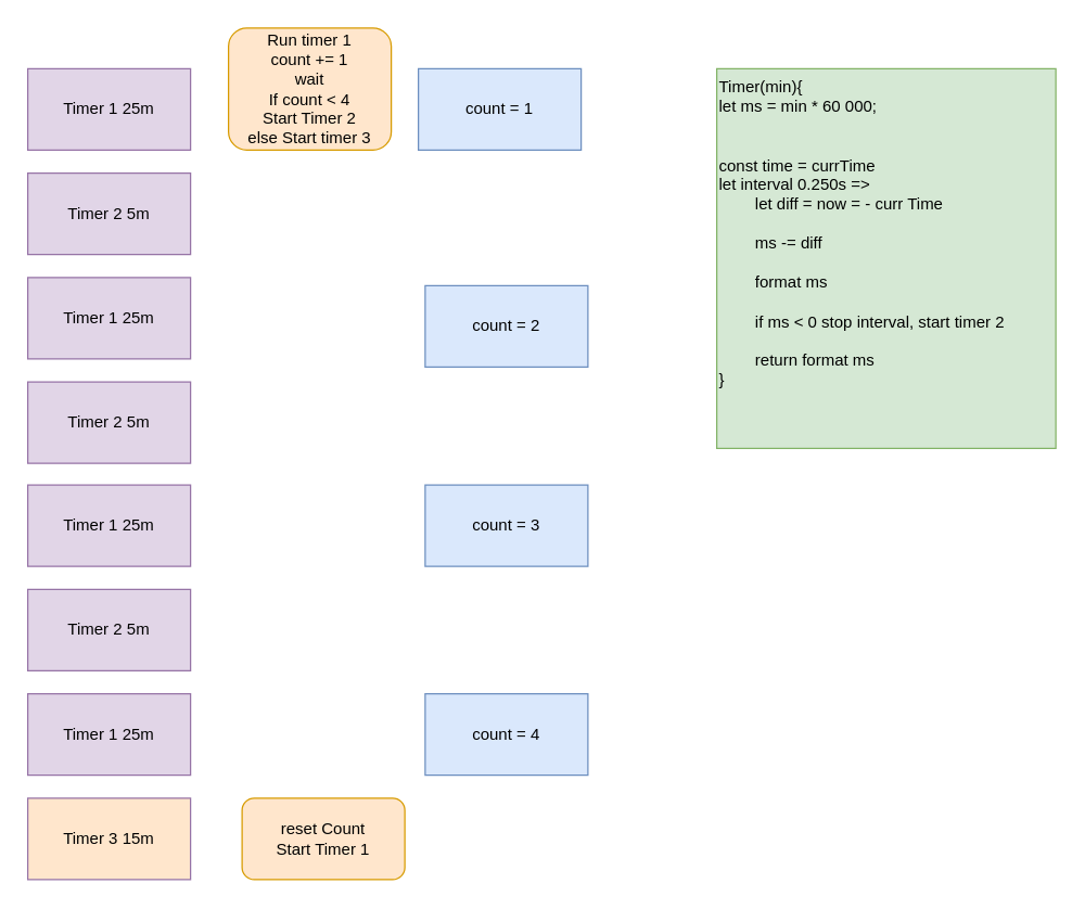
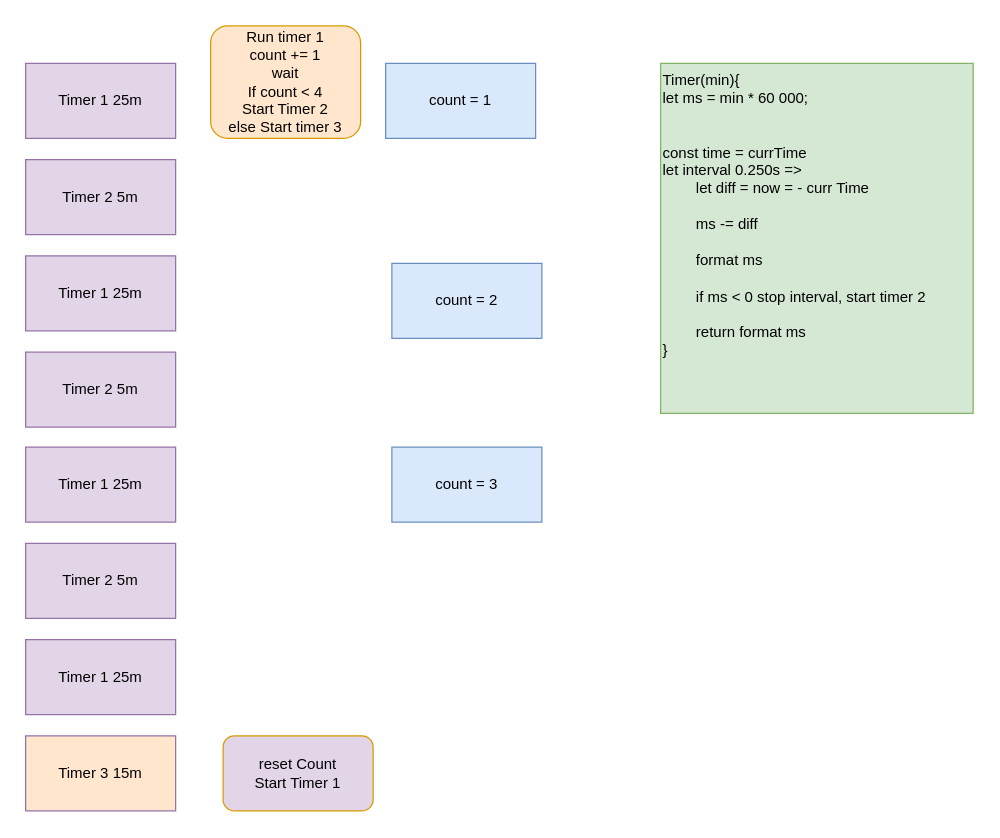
  <mxCell id="0" />
  <mxCell id="1" parent="0" />
  <mxCell id="2" value="Timer 1 25m" style="rounded=0;whiteSpace=wrap;html=1;fillColor=#e1d5e7;strokeColor=#9673a6;fontColor=#000000;" vertex="1" parent="1"><mxGeometry x="20" y="50" width="120" height="60" as="geometry" /></mxCell>
  <mxCell id="3" value="Timer 2 5m" style="rounded=0;whiteSpace=wrap;html=1;fillColor=#e1d5e7;strokeColor=#9673a6;fontColor=#000000;" vertex="1" parent="1"><mxGeometry x="20" y="127" width="120" height="60" as="geometry" /></mxCell>
  <mxCell id="4" value="Timer 1 25m" style="rounded=0;whiteSpace=wrap;html=1;fillColor=#e1d5e7;strokeColor=#9673a6;fontColor=#000000;" vertex="1" parent="1"><mxGeometry x="20" y="204" width="120" height="60" as="geometry" /></mxCell>
  <mxCell id="5" value="Timer 2 5m" style="rounded=0;whiteSpace=wrap;html=1;fillColor=#e1d5e7;strokeColor=#9673a6;fontColor=#000000;" vertex="1" parent="1"><mxGeometry x="20" y="281" width="120" height="60" as="geometry" /></mxCell>
  <mxCell id="6" value="Timer 1 25m" style="rounded=0;whiteSpace=wrap;html=1;fillColor=#e1d5e7;strokeColor=#9673a6;fontColor=#000000;" vertex="1" parent="1"><mxGeometry x="20" y="511" width="120" height="60" as="geometry" /></mxCell>
  <mxCell id="7" value="Timer 3 15m" style="rounded=0;whiteSpace=wrap;html=1;fillColor=#ffe6cc;strokeColor=#9673a6;fontColor=#000000;" vertex="1" parent="1"><mxGeometry x="20" y="588" width="120" height="60" as="geometry" /></mxCell>
  <mxCell id="8" value="count = 1" style="rounded=0;whiteSpace=wrap;html=1;fillColor=#dae8fc;strokeColor=#6c8ebf;fontColor=#000000;" vertex="1" parent="1"><mxGeometry x="308" y="50" width="120" height="60" as="geometry" /></mxCell>
  <mxCell id="9" value="count = 2" style="rounded=0;whiteSpace=wrap;html=1;fillColor=#dae8fc;strokeColor=#6c8ebf;fontColor=#000000;" vertex="1" parent="1"><mxGeometry x="313" y="210" width="120" height="60" as="geometry" /></mxCell>
  <mxCell id="10" value="count = 3" style="rounded=0;whiteSpace=wrap;html=1;fillColor=#dae8fc;strokeColor=#6c8ebf;fontColor=#000000;" vertex="1" parent="1"><mxGeometry x="313" y="357" width="120" height="60" as="geometry" /></mxCell>
  <mxCell id="11" value="Timer 1 25m" style="rounded=0;whiteSpace=wrap;html=1;fillColor=#e1d5e7;strokeColor=#9673a6;fontColor=#000000;" vertex="1" parent="1"><mxGeometry x="20" y="357" width="120" height="60" as="geometry" /></mxCell>
  <mxCell id="12" value="Timer 2 5m" style="rounded=0;whiteSpace=wrap;html=1;fillColor=#e1d5e7;strokeColor=#9673a6;fontColor=#000000;" vertex="1" parent="1"><mxGeometry x="20" y="434" width="120" height="60" as="geometry" /></mxCell>
- <mxCell id="13" value="count = 4" style="rounded=0;whiteSpace=wrap;html=1;fillColor=#dae8fc;strokeColor=#6c8ebf;fontColor=#000000;" vertex="1" parent="1"><mxGeometry x="313" y="511" width="120" height="60" as="geometry" /></mxCell>
- <mxCell id="14" value="reset Count&lt;br&gt;Start Timer 1" style="rounded=1;whiteSpace=wrap;html=1;fillColor=#ffe6cc;strokeColor=#d79b00;fontColor=#000000;" vertex="1" parent="1"><mxGeometry x="178" y="588" width="120" height="60" as="geometry" /></mxCell>
+ <mxCell id="14" value="reset Count&lt;br&gt;Start Timer 1" style="rounded=1;whiteSpace=wrap;html=1;fillColor=#e1d5e7;strokeColor=#d79b00;fontColor=#000000;" vertex="1" parent="1"><mxGeometry x="178" y="588" width="120" height="60" as="geometry" /></mxCell>
  <mxCell id="15" value="Run timer 1&lt;br&gt;count += 1&lt;br&gt;wait&lt;br&gt;If count &amp;lt; 4&lt;br&gt;Start Timer 2&lt;br&gt;else Start timer 3" style="rounded=1;whiteSpace=wrap;html=1;fillColor=#ffe6cc;strokeColor=#d79b00;fontColor=#000000;" vertex="1" parent="1"><mxGeometry x="168" y="20" width="120" height="90" as="geometry" /></mxCell>
  <mxCell id="16" value="Timer(min){&lt;br&gt;let ms = min * 60 000;&lt;br&gt;&amp;nbsp;&lt;br&gt;&lt;br&gt;const time = currTime&lt;br&gt;let interval 0.250s =&amp;gt;&amp;nbsp;&lt;br&gt;&lt;span style=&quot;white-space: pre&quot;&gt;&#09;&lt;/span&gt;let diff = now = - curr Time&lt;br&gt;&lt;br&gt;&lt;span style=&quot;white-space: pre&quot;&gt;&lt;span style=&quot;white-space: pre&quot;&gt;&#09;&lt;/span&gt;ms -= diff&lt;br/&gt;&lt;/span&gt;&lt;span style=&quot;white-space: pre&quot;&gt;&#09;&lt;/span&gt;&lt;br&gt;&lt;span style=&quot;white-space: pre&quot;&gt;&#09;&lt;/span&gt;format ms&lt;br&gt;&lt;span style=&quot;white-space: pre&quot;&gt;&#09;&lt;/span&gt;&lt;br&gt;&lt;span style=&quot;white-space: pre&quot;&gt;&#09;&lt;/span&gt;if ms &amp;lt; 0 stop interval, start timer 2&lt;br&gt;&lt;span style=&quot;white-space: pre&quot;&gt;&#09;&lt;/span&gt;&lt;br&gt;&lt;span style=&quot;white-space: pre&quot;&gt;&#09;&lt;/span&gt;return format ms&lt;br&gt;}" style="rounded=0;whiteSpace=wrap;html=1;fillColor=#d5e8d4;strokeColor=#82b366;fontColor=#000000;verticalAlign=top;align=left;" vertex="1" parent="1"><mxGeometry x="528" y="50" width="250" height="280" as="geometry" /></mxCell>
